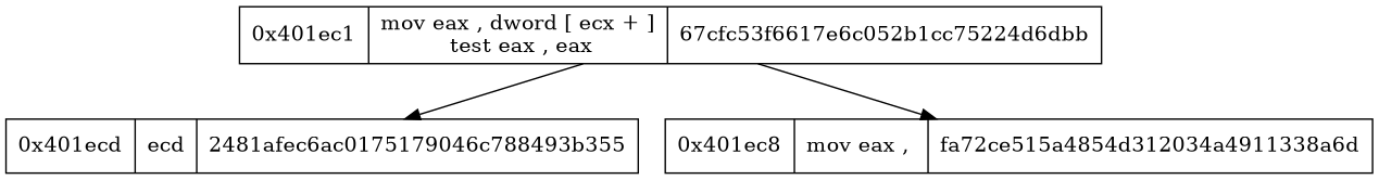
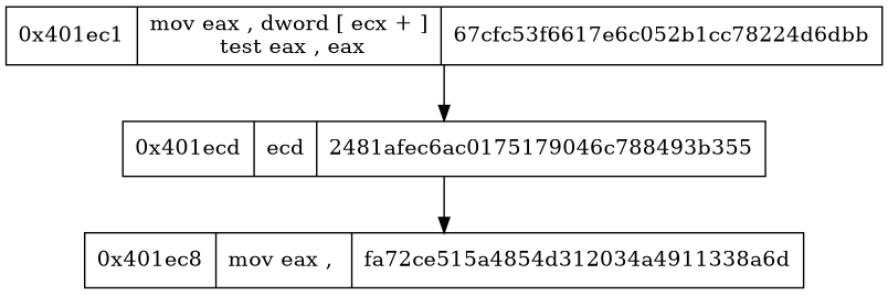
  digraph {
    node [shape=record]
-   n1 [label="0x401ec1|  mov eax ,  dword  [ ecx + ]\n test eax ,  eax\n| 67cfc53f6617e6c052b1cc75224d6dbb"]
+   n1 [label="0x401ec1|  mov eax ,  dword  [ ecx + ]\n test eax ,  eax\n| 67cfc53f6617e6c052b1cc78224d6dbb"]
    n2 [label="0x401ecd|  ecd\n| 2481afec6ac0175179046c788493b355"]
    n3 [label="0x401ec8|  mov eax , \n| fa72ce515a4854d312034a4911338a6d"]
    n1 -> n2
-   n1 -> n3
+   n2 -> n3
  }
